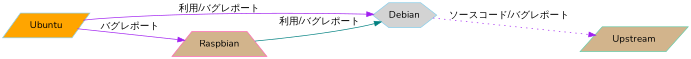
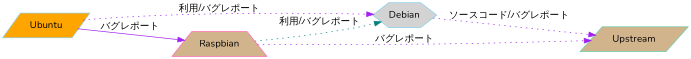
  digraph {
    fontname=Nunito
    rankdir=LR
    node [color="#87CEEB" fillcolor=tan fontname=Nunito shape=parallelogram style=filled]
    edge [color=purple fontname=Nunito style=dotted]
    Debian [fillcolor=lightgrey shape=hexagon]
    Upstream [color="#66CDAA"]
    Ubuntu [fillcolor=orange]
    Raspbian [color="#FF69B4" shape=trapezium]
    Debian -> Upstream [label="ソースコード/バグレポート"]
-   Ubuntu -> Debian [label="利用/バグレポート" style=solid]
+   Ubuntu -> Debian [label="利用/バグレポート"]
    Ubuntu -> Raspbian [label="バグレポート" style=solid]
-   Raspbian -> Debian [color=teal label="利用/バグレポート" style=solid]
+   Raspbian -> Debian [color=teal label="利用/バグレポート"]
+   Raspbian -> Upstream [label="バグレポート"]
  }
